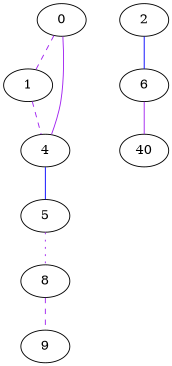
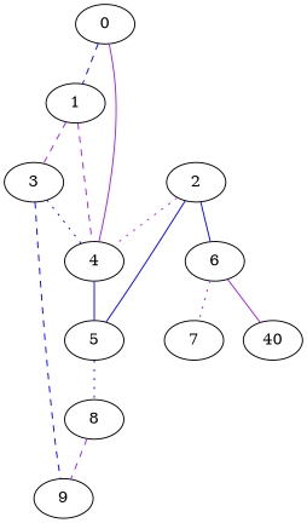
  graph {
    edge [color=purple style=dashed]
    0
    1
    4
+   3
    5
    9
    2
    6
    8
+   7
    n11 [label=40]
-   0 -- 1
+   0 -- 1 [color=blue]
    0 -- 4 [style=solid]
    1 -- 4
+   1 -- 3
    4 -- 5 [color=blue style=solid]
-   5 -- 8 [style=dotted]
+   3 -- 4 [color=blue style=dotted]
+   3 -- 9 [color=blue]
+   5 -- 8 [color=blue style=dotted]
+   2 -- 4 [style=dotted]
+   2 -- 5 [color=blue style=solid]
    2 -- 6 [color=blue style=solid]
+   6 -- 7 [style=dotted]
    6 -- n11 [style=solid]
    8 -- 9
  }
